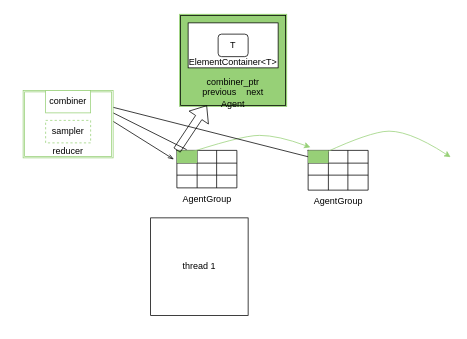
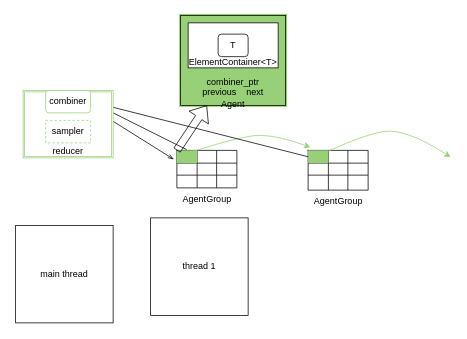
  <mxCell id="0" />
  <mxCell id="1" parent="0" />
+ <mxCell id="2" value="main thread" style="whiteSpace=wrap;html=1;aspect=fixed;" vertex="1" parent="1"><mxGeometry x="20" y="300" width="130" height="130" as="geometry" /></mxCell>
  <mxCell id="3" value="thread 1" style="whiteSpace=wrap;html=1;aspect=fixed;" vertex="1" parent="1"><mxGeometry x="200" y="290" width="130" height="130" as="geometry" /></mxCell>
  <mxCell id="4" value="" style="group;fillColor=#97D077;strokeColor=#97D077;strokeWidth=4;" vertex="1" connectable="0" parent="1"><mxGeometry x="240" y="20" width="140" height="120" as="geometry" /></mxCell>
  <mxCell id="5" value="&lt;br&gt;&lt;br&gt;&lt;br&gt;&lt;br&gt;&lt;br&gt;&lt;br&gt;combiner_ptr&lt;br&gt;previous&amp;nbsp; &amp;nbsp; next&lt;br&gt;Agent" style="rounded=0;whiteSpace=wrap;html=1;fillColor=#97D077;" vertex="1" parent="4"><mxGeometry width="140" height="120" as="geometry" /></mxCell>
  <mxCell id="6" value="&lt;br&gt;&lt;br&gt;&lt;br&gt;ElementContainer&amp;lt;T&amp;gt;" style="rounded=0;whiteSpace=wrap;html=1;" vertex="1" parent="4"><mxGeometry x="10" y="10" width="120" height="60" as="geometry" /></mxCell>
  <mxCell id="7" value="T" style="whiteSpace=wrap;html=1;rounded=1;" vertex="1" parent="4"><mxGeometry x="50" y="25" width="40" height="30" as="geometry" /></mxCell>
  <mxCell id="8" value="" style="shape=table;html=1;whiteSpace=wrap;startSize=0;container=1;collapsible=0;childLayout=tableLayout;" vertex="1" parent="1"><mxGeometry x="235" y="200" width="80" height="50" as="geometry" /></mxCell>
  <mxCell id="9" value="" style="shape=tableRow;horizontal=0;startSize=0;swimlaneHead=0;swimlaneBody=0;top=0;left=0;bottom=0;right=0;collapsible=0;dropTarget=0;fillColor=none;points=[[0,0.5],[1,0.5]];portConstraint=eastwest;" vertex="1" parent="8"><mxGeometry width="80" height="17" as="geometry" /></mxCell>
  <mxCell id="10" value="" style="shape=partialRectangle;html=1;whiteSpace=wrap;connectable=0;fillColor=#97D077;top=0;left=0;bottom=0;right=0;overflow=hidden;" vertex="1" parent="9"><mxGeometry width="27" height="17" as="geometry"><mxRectangle width="27" height="17" as="alternateBounds" /></mxGeometry></mxCell>
  <mxCell id="11" value="" style="shape=partialRectangle;html=1;whiteSpace=wrap;connectable=0;fillColor=none;top=0;left=0;bottom=0;right=0;overflow=hidden;" vertex="1" parent="9"><mxGeometry x="27" width="26" height="17" as="geometry"><mxRectangle width="26" height="17" as="alternateBounds" /></mxGeometry></mxCell>
  <mxCell id="12" value="" style="shape=partialRectangle;html=1;whiteSpace=wrap;connectable=0;fillColor=none;top=0;left=0;bottom=0;right=0;overflow=hidden;" vertex="1" parent="9"><mxGeometry x="53" width="27" height="17" as="geometry"><mxRectangle width="27" height="17" as="alternateBounds" /></mxGeometry></mxCell>
  <mxCell id="13" value="" style="shape=tableRow;horizontal=0;startSize=0;swimlaneHead=0;swimlaneBody=0;top=0;left=0;bottom=0;right=0;collapsible=0;dropTarget=0;fillColor=none;points=[[0,0.5],[1,0.5]];portConstraint=eastwest;" vertex="1" parent="8"><mxGeometry y="17" width="80" height="16" as="geometry" /></mxCell>
  <mxCell id="14" value="" style="shape=partialRectangle;html=1;whiteSpace=wrap;connectable=0;fillColor=none;top=0;left=0;bottom=0;right=0;overflow=hidden;" vertex="1" parent="13"><mxGeometry width="27" height="16" as="geometry"><mxRectangle width="27" height="16" as="alternateBounds" /></mxGeometry></mxCell>
  <mxCell id="15" value="" style="shape=partialRectangle;html=1;whiteSpace=wrap;connectable=0;fillColor=none;top=0;left=0;bottom=0;right=0;overflow=hidden;" vertex="1" parent="13"><mxGeometry x="27" width="26" height="16" as="geometry"><mxRectangle width="26" height="16" as="alternateBounds" /></mxGeometry></mxCell>
  <mxCell id="16" value="" style="shape=partialRectangle;html=1;whiteSpace=wrap;connectable=0;fillColor=none;top=0;left=0;bottom=0;right=0;overflow=hidden;" vertex="1" parent="13"><mxGeometry x="53" width="27" height="16" as="geometry"><mxRectangle width="27" height="16" as="alternateBounds" /></mxGeometry></mxCell>
  <mxCell id="17" value="" style="shape=tableRow;horizontal=0;startSize=0;swimlaneHead=0;swimlaneBody=0;top=0;left=0;bottom=0;right=0;collapsible=0;dropTarget=0;fillColor=none;points=[[0,0.5],[1,0.5]];portConstraint=eastwest;" vertex="1" parent="8"><mxGeometry y="33" width="80" height="17" as="geometry" /></mxCell>
  <mxCell id="18" value="" style="shape=partialRectangle;html=1;whiteSpace=wrap;connectable=0;fillColor=none;top=0;left=0;bottom=0;right=0;overflow=hidden;" vertex="1" parent="17"><mxGeometry width="27" height="17" as="geometry"><mxRectangle width="27" height="17" as="alternateBounds" /></mxGeometry></mxCell>
  <mxCell id="19" value="" style="shape=partialRectangle;html=1;whiteSpace=wrap;connectable=0;fillColor=none;top=0;left=0;bottom=0;right=0;overflow=hidden;" vertex="1" parent="17"><mxGeometry x="27" width="26" height="17" as="geometry"><mxRectangle width="26" height="17" as="alternateBounds" /></mxGeometry></mxCell>
  <mxCell id="20" value="" style="shape=partialRectangle;html=1;whiteSpace=wrap;connectable=0;fillColor=none;top=0;left=0;bottom=0;right=0;overflow=hidden;pointerEvents=1;" vertex="1" parent="17"><mxGeometry x="53" width="27" height="17" as="geometry"><mxRectangle width="27" height="17" as="alternateBounds" /></mxGeometry></mxCell>
  <mxCell id="21" value="" style="shape=table;html=1;whiteSpace=wrap;startSize=0;container=1;collapsible=0;childLayout=tableLayout;" vertex="1" parent="1"><mxGeometry x="410" y="200" width="80" height="53" as="geometry" /></mxCell>
  <mxCell id="22" value="" style="shape=tableRow;horizontal=0;startSize=0;swimlaneHead=0;swimlaneBody=0;top=0;left=0;bottom=0;right=0;collapsible=0;dropTarget=0;fillColor=none;points=[[0,0.5],[1,0.5]];portConstraint=eastwest;" vertex="1" parent="21"><mxGeometry width="80" height="17" as="geometry" /></mxCell>
  <mxCell id="23" value="" style="shape=partialRectangle;html=1;whiteSpace=wrap;connectable=0;fillColor=#97D077;top=0;left=0;bottom=0;right=0;overflow=hidden;" vertex="1" parent="22"><mxGeometry width="27" height="17" as="geometry"><mxRectangle width="27" height="17" as="alternateBounds" /></mxGeometry></mxCell>
  <mxCell id="24" value="" style="shape=partialRectangle;html=1;whiteSpace=wrap;connectable=0;fillColor=none;top=0;left=0;bottom=0;right=0;overflow=hidden;" vertex="1" parent="22"><mxGeometry x="27" width="26" height="17" as="geometry"><mxRectangle width="26" height="17" as="alternateBounds" /></mxGeometry></mxCell>
  <mxCell id="25" value="" style="shape=partialRectangle;html=1;whiteSpace=wrap;connectable=0;fillColor=none;top=0;left=0;bottom=0;right=0;overflow=hidden;" vertex="1" parent="22"><mxGeometry x="53" width="27" height="17" as="geometry"><mxRectangle width="27" height="17" as="alternateBounds" /></mxGeometry></mxCell>
  <mxCell id="26" value="" style="shape=tableRow;horizontal=0;startSize=0;swimlaneHead=0;swimlaneBody=0;top=0;left=0;bottom=0;right=0;collapsible=0;dropTarget=0;fillColor=none;points=[[0,0.5],[1,0.5]];portConstraint=eastwest;" vertex="1" parent="21"><mxGeometry y="17" width="80" height="16" as="geometry" /></mxCell>
  <mxCell id="27" value="" style="shape=partialRectangle;html=1;whiteSpace=wrap;connectable=0;fillColor=none;top=0;left=0;bottom=0;right=0;overflow=hidden;" vertex="1" parent="26"><mxGeometry width="27" height="16" as="geometry"><mxRectangle width="27" height="16" as="alternateBounds" /></mxGeometry></mxCell>
  <mxCell id="28" value="" style="shape=partialRectangle;html=1;whiteSpace=wrap;connectable=0;fillColor=none;top=0;left=0;bottom=0;right=0;overflow=hidden;" vertex="1" parent="26"><mxGeometry x="27" width="26" height="16" as="geometry"><mxRectangle width="26" height="16" as="alternateBounds" /></mxGeometry></mxCell>
  <mxCell id="29" value="" style="shape=partialRectangle;html=1;whiteSpace=wrap;connectable=0;fillColor=none;top=0;left=0;bottom=0;right=0;overflow=hidden;" vertex="1" parent="26"><mxGeometry x="53" width="27" height="16" as="geometry"><mxRectangle width="27" height="16" as="alternateBounds" /></mxGeometry></mxCell>
  <mxCell id="30" value="" style="shape=tableRow;horizontal=0;startSize=0;swimlaneHead=0;swimlaneBody=0;top=0;left=0;bottom=0;right=0;collapsible=0;dropTarget=0;fillColor=none;points=[[0,0.5],[1,0.5]];portConstraint=eastwest;" vertex="1" parent="21"><mxGeometry y="33" width="80" height="20" as="geometry" /></mxCell>
  <mxCell id="31" value="" style="shape=partialRectangle;html=1;whiteSpace=wrap;connectable=0;fillColor=none;top=0;left=0;bottom=0;right=0;overflow=hidden;" vertex="1" parent="30"><mxGeometry width="27" height="20" as="geometry"><mxRectangle width="27" height="20" as="alternateBounds" /></mxGeometry></mxCell>
  <mxCell id="32" value="" style="shape=partialRectangle;html=1;whiteSpace=wrap;connectable=0;fillColor=none;top=0;left=0;bottom=0;right=0;overflow=hidden;" vertex="1" parent="30"><mxGeometry x="27" width="26" height="20" as="geometry"><mxRectangle width="26" height="20" as="alternateBounds" /></mxGeometry></mxCell>
  <mxCell id="33" value="" style="shape=partialRectangle;html=1;whiteSpace=wrap;connectable=0;fillColor=none;top=0;left=0;bottom=0;right=0;overflow=hidden;pointerEvents=1;" vertex="1" parent="30"><mxGeometry x="53" width="27" height="20" as="geometry"><mxRectangle width="27" height="20" as="alternateBounds" /></mxGeometry></mxCell>
  <mxCell id="34" value="AgentGroup" style="text;html=1;align=center;verticalAlign=middle;resizable=0;points=[];autosize=1;strokeColor=none;fillColor=none;strokeWidth=4;" vertex="1" parent="1"><mxGeometry x="230" y="250" width="90" height="30" as="geometry" /></mxCell>
  <mxCell id="35" value="AgentGroup" style="text;html=1;align=center;verticalAlign=middle;resizable=0;points=[];autosize=1;strokeColor=none;fillColor=none;strokeWidth=4;" vertex="1" parent="1"><mxGeometry x="405" y="253" width="90" height="30" as="geometry" /></mxCell>
  <mxCell id="36" value="" style="shape=flexArrow;endArrow=classic;html=1;rounded=0;entryX=0.25;entryY=1;entryDx=0;entryDy=0;exitX=0;exitY=0;exitDx=0;exitDy=0;" edge="1" parent="1" source="8" target="5"><mxGeometry width="50" height="50" relative="1" as="geometry"><mxPoint x="200" y="185" as="sourcePoint" /><mxPoint x="250" y="135" as="targetPoint" /></mxGeometry></mxCell>
  <mxCell id="37" value="" style="curved=1;endArrow=classic;html=1;rounded=0;entryX=0.038;entryY=-0.235;entryDx=0;entryDy=0;entryPerimeter=0;exitX=0;exitY=0.5;exitDx=0;exitDy=0;strokeColor=#97D077;" edge="1" parent="1" source="9" target="22"><mxGeometry width="50" height="50" relative="1" as="geometry"><mxPoint x="-270" y="360" as="sourcePoint" /><mxPoint x="-220" y="310" as="targetPoint" /><Array as="points"><mxPoint x="320" y="180" /><mxPoint x="370" y="180" /></Array></mxGeometry></mxCell>
  <mxCell id="38" value="" style="curved=1;endArrow=classic;html=1;rounded=0;strokeColor=#97D077;" edge="1" parent="1"><mxGeometry width="50" height="50" relative="1" as="geometry"><mxPoint x="420" y="209" as="sourcePoint" /><mxPoint x="600" y="209" as="targetPoint" /><Array as="points"><mxPoint x="480" y="180" /><mxPoint x="540" y="170" /></Array></mxGeometry></mxCell>
  <mxCell id="39" value="" style="endArrow=classic;html=1;rounded=0;strokeColor=#000000;exitX=0.163;exitY=-0.02;exitDx=0;exitDy=0;exitPerimeter=0;entryX=1;entryY=0.5;entryDx=0;entryDy=0;" edge="1" parent="1" source="8" target="44"><mxGeometry width="50" height="50" relative="1" as="geometry"><mxPoint x="310" y="240" as="sourcePoint" /><mxPoint x="360" y="190" as="targetPoint" /></mxGeometry></mxCell>
  <mxCell id="40" value="" style="endArrow=classic;html=1;rounded=0;strokeColor=#000000;exitX=0;exitY=0.5;exitDx=0;exitDy=0;entryX=1;entryY=0.5;entryDx=0;entryDy=0;" edge="1" parent="1" source="22" target="44"><mxGeometry width="50" height="50" relative="1" as="geometry"><mxPoint x="258.04" y="209" as="sourcePoint" /><mxPoint x="70" y="115" as="targetPoint" /></mxGeometry></mxCell>
  <mxCell id="41" value="" style="endArrow=none;html=1;rounded=0;strokeColor=#000000;startArrow=openThin;startFill=0;entryX=1;entryY=0.75;entryDx=0;entryDy=0;exitX=-0.05;exitY=-0.312;exitDx=0;exitDy=0;exitPerimeter=0;" edge="1" parent="1" source="13" target="44"><mxGeometry width="50" height="50" relative="1" as="geometry"><mxPoint x="50" y="230" as="sourcePoint" /><mxPoint x="140" y="260" as="targetPoint" /></mxGeometry></mxCell>
  <mxCell id="42" value="" style="group" vertex="1" connectable="0" parent="1"><mxGeometry x="30" y="120" width="120" height="90" as="geometry" /></mxCell>
  <mxCell id="43" value="&lt;br&gt;&lt;br&gt;&lt;br&gt;&lt;br&gt;&lt;br&gt;reducer" style="shape=ext;double=1;rounded=0;whiteSpace=wrap;html=1;strokeColor=#97D077;strokeWidth=1;fillColor=#FFFFFF;" vertex="1" parent="42"><mxGeometry width="120" height="90" as="geometry" /></mxCell>
- <mxCell id="44" value="combiner" style="rounded=0;whiteSpace=wrap;html=1;strokeColor=#97D077;strokeWidth=1;fillColor=#FFFFFF;" vertex="1" parent="42"><mxGeometry x="30" width="60" height="30" as="geometry" /></mxCell>
+ <mxCell id="44" value="combiner" style="whiteSpace=wrap;html=1;strokeColor=#97D077;strokeWidth=1;fillColor=#FFFFFF;rounded=1;" vertex="1" parent="42"><mxGeometry x="30" width="60" height="30" as="geometry" /></mxCell>
  <mxCell id="45" value="sampler" style="rounded=0;whiteSpace=wrap;html=1;strokeColor=#97D077;strokeWidth=1;fillColor=#FFFFFF;dashed=1;" vertex="1" parent="42"><mxGeometry x="30" y="40" width="60" height="30" as="geometry" /></mxCell>
